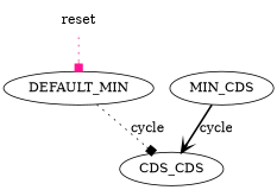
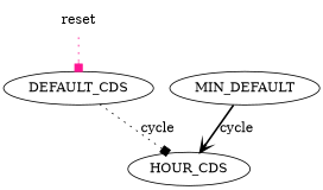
  digraph {
    node [shape=ellipse]
    edge [arrowhead=box color=black style=dotted]
    reset [shape=plaintext]
-   DEFAULT_CDS [label=DEFAULT_MIN]
-   HOUR_CDS [label=CDS_CDS]
-   MIN_CDS
+   DEFAULT_CDS
+   HOUR_CDS
+   MIN_CDS [label=MIN_DEFAULT]
    reset -> DEFAULT_CDS [color=deeppink]
    DEFAULT_CDS -> HOUR_CDS [label=cycle]
    MIN_CDS -> HOUR_CDS [arrowhead=vee label=cycle style=bold]
  }
